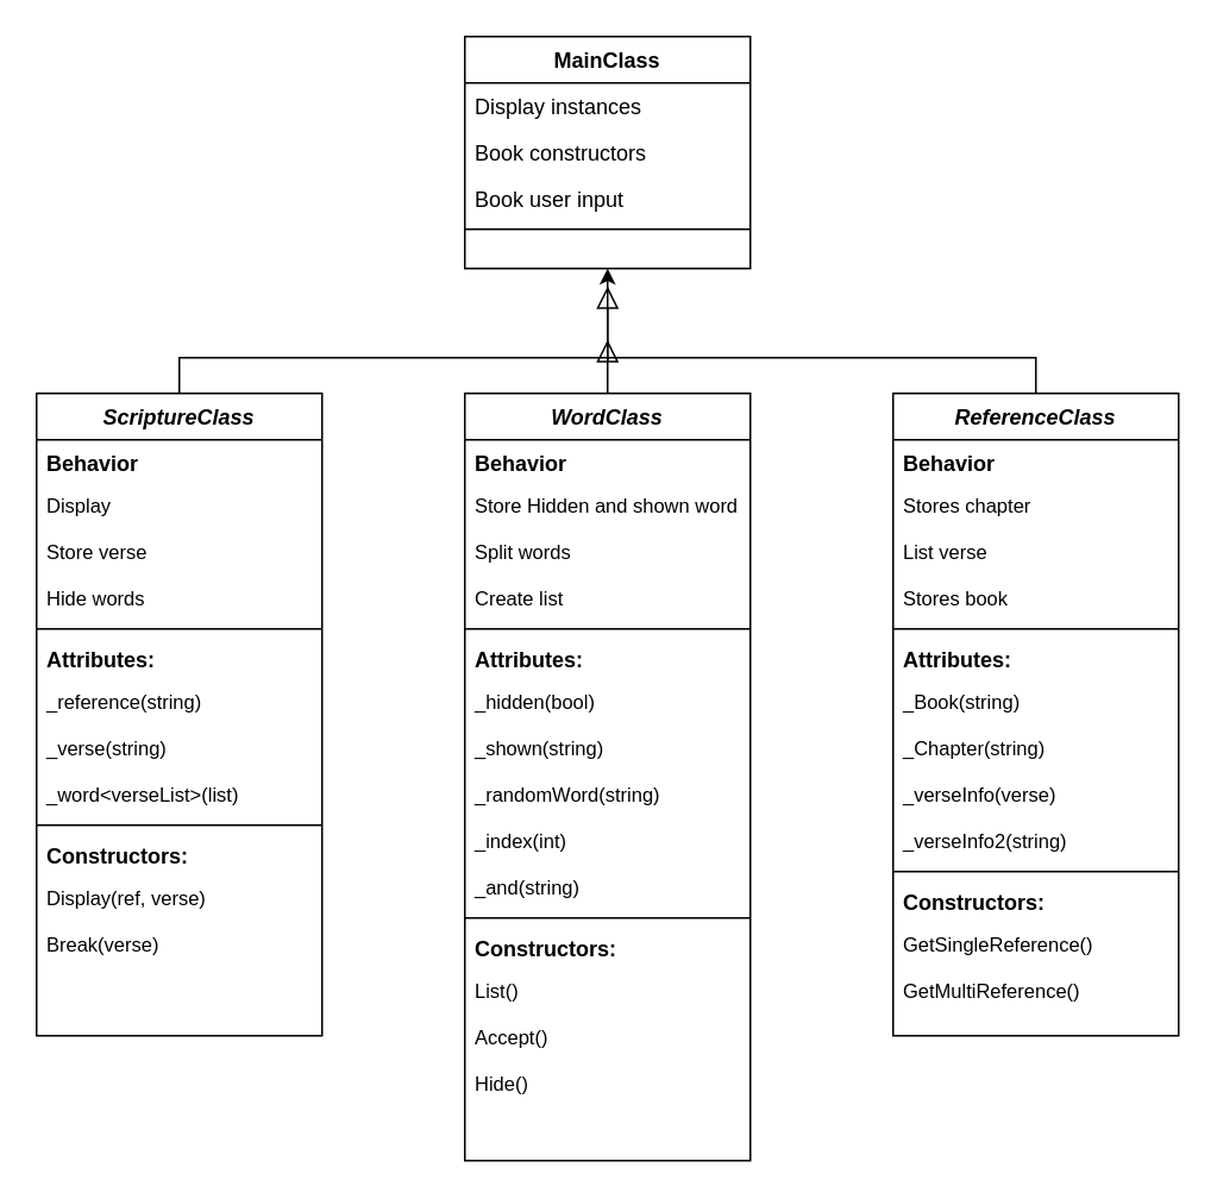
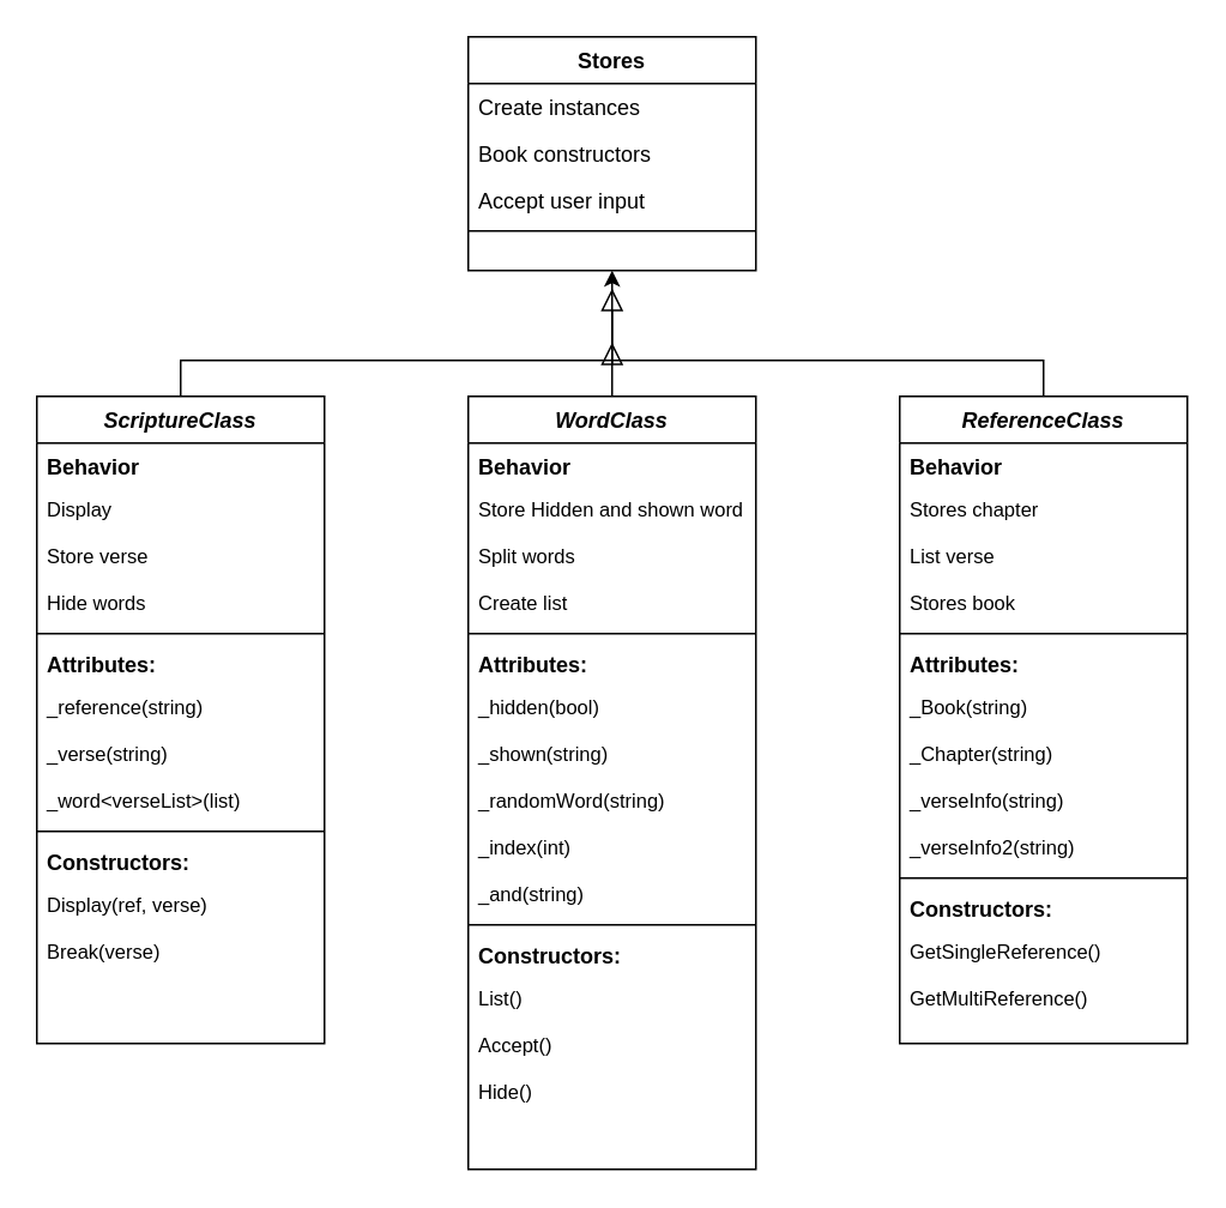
  <mxCell id="0" />
  <mxCell id="1" parent="0" />
  <mxCell id="2" value="ScriptureClass" style="swimlane;fontStyle=3;align=center;verticalAlign=top;childLayout=stackLayout;horizontal=1;startSize=26;horizontalStack=0;resizeParent=1;resizeLast=0;collapsible=1;marginBottom=0;rounded=0;shadow=0;strokeWidth=1;" parent="1" vertex="1"><mxGeometry x="20" y="220" width="160" height="360" as="geometry"><mxRectangle x="230" y="140" width="160" height="26" as="alternateBounds" /></mxGeometry></mxCell>
  <mxCell id="3" value="Behavior" style="text;align=left;verticalAlign=top;spacingLeft=4;spacingRight=4;overflow=hidden;rotatable=0;points=[[0,0.5],[1,0.5]];portConstraint=eastwest;fontStyle=1" parent="2" vertex="1"><mxGeometry y="26" width="160" height="24" as="geometry" /></mxCell>
  <mxCell id="4" value="Display" style="text;align=left;verticalAlign=top;spacingLeft=4;spacingRight=4;overflow=hidden;rotatable=0;points=[[0,0.5],[1,0.5]];portConstraint=eastwest;fontSize=11;" vertex="1" parent="2"><mxGeometry y="50" width="160" height="26" as="geometry" /></mxCell>
  <mxCell id="5" value="Store verse" style="text;align=left;verticalAlign=top;spacingLeft=4;spacingRight=4;overflow=hidden;rotatable=0;points=[[0,0.5],[1,0.5]];portConstraint=eastwest;fontSize=11;" vertex="1" parent="2"><mxGeometry y="76" width="160" height="26" as="geometry" /></mxCell>
  <mxCell id="6" value="Hide words" style="text;align=left;verticalAlign=top;spacingLeft=4;spacingRight=4;overflow=hidden;rotatable=0;points=[[0,0.5],[1,0.5]];portConstraint=eastwest;fontSize=11;" parent="2" vertex="1"><mxGeometry y="102" width="160" height="26" as="geometry" /></mxCell>
  <mxCell id="7" value="" style="line;html=1;strokeWidth=1;align=left;verticalAlign=middle;spacingTop=-1;spacingLeft=3;spacingRight=3;rotatable=0;labelPosition=right;points=[];portConstraint=eastwest;" parent="2" vertex="1"><mxGeometry y="128" width="160" height="8" as="geometry" /></mxCell>
  <mxCell id="8" value="Attributes:" style="text;align=left;verticalAlign=top;spacingLeft=4;spacingRight=4;overflow=hidden;rotatable=0;points=[[0,0.5],[1,0.5]];portConstraint=eastwest;fontStyle=1" vertex="1" parent="2"><mxGeometry y="136" width="160" height="24" as="geometry" /></mxCell>
  <mxCell id="9" value="_reference(string)" style="text;align=left;verticalAlign=top;spacingLeft=4;spacingRight=4;overflow=hidden;rotatable=0;points=[[0,0.5],[1,0.5]];portConstraint=eastwest;rounded=0;shadow=0;html=0;fontSize=11;" parent="2" vertex="1"><mxGeometry y="160" width="160" height="26" as="geometry" /></mxCell>
  <mxCell id="10" value="_verse(string)" style="text;align=left;verticalAlign=top;spacingLeft=4;spacingRight=4;overflow=hidden;rotatable=0;points=[[0,0.5],[1,0.5]];portConstraint=eastwest;rounded=0;shadow=0;html=0;fontSize=11;" parent="2" vertex="1"><mxGeometry y="186" width="160" height="26" as="geometry" /></mxCell>
  <mxCell id="11" value="_word&lt;verseList&gt;(list)" style="text;align=left;verticalAlign=top;spacingLeft=4;spacingRight=4;overflow=hidden;rotatable=0;points=[[0,0.5],[1,0.5]];portConstraint=eastwest;rounded=0;shadow=0;html=0;fontSize=11;" vertex="1" parent="2"><mxGeometry y="212" width="160" height="26" as="geometry" /></mxCell>
  <mxCell id="12" value="" style="line;html=1;strokeWidth=1;align=left;verticalAlign=middle;spacingTop=-1;spacingLeft=3;spacingRight=3;rotatable=0;labelPosition=right;points=[];portConstraint=eastwest;" vertex="1" parent="2"><mxGeometry y="238" width="160" height="8" as="geometry" /></mxCell>
  <mxCell id="13" value="Constructors:" style="text;align=left;verticalAlign=top;spacingLeft=4;spacingRight=4;overflow=hidden;rotatable=0;points=[[0,0.5],[1,0.5]];portConstraint=eastwest;fontStyle=1" vertex="1" parent="2"><mxGeometry y="246" width="160" height="24" as="geometry" /></mxCell>
  <mxCell id="14" value="Display(ref, verse)" style="text;align=left;verticalAlign=top;spacingLeft=4;spacingRight=4;overflow=hidden;rotatable=0;points=[[0,0.5],[1,0.5]];portConstraint=eastwest;rounded=0;shadow=0;html=0;fontSize=11;" vertex="1" parent="2"><mxGeometry y="270" width="160" height="26" as="geometry" /></mxCell>
  <mxCell id="15" value="Break(verse)" style="text;align=left;verticalAlign=top;spacingLeft=4;spacingRight=4;overflow=hidden;rotatable=0;points=[[0,0.5],[1,0.5]];portConstraint=eastwest;rounded=0;shadow=0;html=0;fontSize=11;" vertex="1" parent="2"><mxGeometry y="296" width="160" height="26" as="geometry" /></mxCell>
  <mxCell id="16" value="" style="endArrow=block;endSize=10;endFill=0;shadow=0;strokeWidth=1;rounded=0;edgeStyle=elbowEdgeStyle;elbow=vertical;exitX=0.5;exitY=0;exitDx=0;exitDy=0;" parent="1" source="2" edge="1"><mxGeometry width="160" relative="1" as="geometry"><mxPoint x="120" y="190" as="sourcePoint" /><mxPoint x="340" y="190" as="targetPoint" /><Array as="points"><mxPoint x="100" y="200" /></Array></mxGeometry></mxCell>
- <mxCell id="17" value="MainClass" style="swimlane;fontStyle=1;align=center;verticalAlign=top;childLayout=stackLayout;horizontal=1;startSize=26;horizontalStack=0;resizeParent=1;resizeLast=0;collapsible=1;marginBottom=0;rounded=0;shadow=0;strokeWidth=1;" parent="1" vertex="1"><mxGeometry x="260" y="20" width="160" height="130" as="geometry"><mxRectangle x="340" y="380" width="170" height="26" as="alternateBounds" /></mxGeometry></mxCell>
- <mxCell id="18" value="Display instances" style="text;align=left;verticalAlign=top;spacingLeft=4;spacingRight=4;overflow=hidden;rotatable=0;points=[[0,0.5],[1,0.5]];portConstraint=eastwest;" parent="17" vertex="1"><mxGeometry y="26" width="160" height="26" as="geometry" /></mxCell>
+ <mxCell id="17" value="Stores" style="swimlane;fontStyle=1;align=center;verticalAlign=top;childLayout=stackLayout;horizontal=1;startSize=26;horizontalStack=0;resizeParent=1;resizeLast=0;collapsible=1;marginBottom=0;rounded=0;shadow=0;strokeWidth=1;" parent="1" vertex="1"><mxGeometry x="260" y="20" width="160" height="130" as="geometry"><mxRectangle x="340" y="380" width="170" height="26" as="alternateBounds" /></mxGeometry></mxCell>
+ <mxCell id="18" value="Create instances" style="text;align=left;verticalAlign=top;spacingLeft=4;spacingRight=4;overflow=hidden;rotatable=0;points=[[0,0.5],[1,0.5]];portConstraint=eastwest;" parent="17" vertex="1"><mxGeometry y="26" width="160" height="26" as="geometry" /></mxCell>
  <mxCell id="19" value="Book constructors" style="text;align=left;verticalAlign=top;spacingLeft=4;spacingRight=4;overflow=hidden;rotatable=0;points=[[0,0.5],[1,0.5]];portConstraint=eastwest;" vertex="1" parent="17"><mxGeometry y="52" width="160" height="26" as="geometry" /></mxCell>
- <mxCell id="20" value="Book user input" style="text;align=left;verticalAlign=top;spacingLeft=4;spacingRight=4;overflow=hidden;rotatable=0;points=[[0,0.5],[1,0.5]];portConstraint=eastwest;" vertex="1" parent="17"><mxGeometry y="78" width="160" height="26" as="geometry" /></mxCell>
+ <mxCell id="20" value="Accept user input" style="text;align=left;verticalAlign=top;spacingLeft=4;spacingRight=4;overflow=hidden;rotatable=0;points=[[0,0.5],[1,0.5]];portConstraint=eastwest;" vertex="1" parent="17"><mxGeometry y="78" width="160" height="26" as="geometry" /></mxCell>
  <mxCell id="21" value="" style="line;html=1;strokeWidth=1;align=left;verticalAlign=middle;spacingTop=-1;spacingLeft=3;spacingRight=3;rotatable=0;labelPosition=right;points=[];portConstraint=eastwest;" parent="17" vertex="1"><mxGeometry y="104" width="160" height="8" as="geometry" /></mxCell>
  <mxCell id="22" style="edgeStyle=orthogonalEdgeStyle;rounded=0;orthogonalLoop=1;jettySize=auto;html=1;" edge="1" parent="1" source="23"><mxGeometry relative="1" as="geometry"><mxPoint x="340" y="150" as="targetPoint" /></mxGeometry></mxCell>
  <mxCell id="23" value="WordClass" style="swimlane;fontStyle=3;align=center;verticalAlign=top;childLayout=stackLayout;horizontal=1;startSize=26;horizontalStack=0;resizeParent=1;resizeLast=0;collapsible=1;marginBottom=0;rounded=0;shadow=0;strokeWidth=1;" vertex="1" parent="1"><mxGeometry x="260" y="220" width="160" height="430" as="geometry"><mxRectangle x="230" y="140" width="160" height="26" as="alternateBounds" /></mxGeometry></mxCell>
  <mxCell id="24" value="Behavior" style="text;align=left;verticalAlign=top;spacingLeft=4;spacingRight=4;overflow=hidden;rotatable=0;points=[[0,0.5],[1,0.5]];portConstraint=eastwest;fontStyle=1" vertex="1" parent="23"><mxGeometry y="26" width="160" height="24" as="geometry" /></mxCell>
  <mxCell id="25" value="Store Hidden and shown word" style="text;align=left;verticalAlign=top;spacingLeft=4;spacingRight=4;overflow=hidden;rotatable=0;points=[[0,0.5],[1,0.5]];portConstraint=eastwest;fontSize=11;" vertex="1" parent="23"><mxGeometry y="50" width="160" height="26" as="geometry" /></mxCell>
  <mxCell id="26" value="Split words" style="text;align=left;verticalAlign=top;spacingLeft=4;spacingRight=4;overflow=hidden;rotatable=0;points=[[0,0.5],[1,0.5]];portConstraint=eastwest;fontSize=11;" vertex="1" parent="23"><mxGeometry y="76" width="160" height="26" as="geometry" /></mxCell>
  <mxCell id="27" value="Create list" style="text;align=left;verticalAlign=top;spacingLeft=4;spacingRight=4;overflow=hidden;rotatable=0;points=[[0,0.5],[1,0.5]];portConstraint=eastwest;fontSize=11;" vertex="1" parent="23"><mxGeometry y="102" width="160" height="26" as="geometry" /></mxCell>
  <mxCell id="28" value="" style="line;html=1;strokeWidth=1;align=left;verticalAlign=middle;spacingTop=-1;spacingLeft=3;spacingRight=3;rotatable=0;labelPosition=right;points=[];portConstraint=eastwest;" vertex="1" parent="23"><mxGeometry y="128" width="160" height="8" as="geometry" /></mxCell>
  <mxCell id="29" value="Attributes:" style="text;align=left;verticalAlign=top;spacingLeft=4;spacingRight=4;overflow=hidden;rotatable=0;points=[[0,0.5],[1,0.5]];portConstraint=eastwest;fontStyle=1" vertex="1" parent="23"><mxGeometry y="136" width="160" height="24" as="geometry" /></mxCell>
  <mxCell id="30" value="_hidden(bool)" style="text;align=left;verticalAlign=top;spacingLeft=4;spacingRight=4;overflow=hidden;rotatable=0;points=[[0,0.5],[1,0.5]];portConstraint=eastwest;rounded=0;shadow=0;html=0;fontSize=11;" vertex="1" parent="23"><mxGeometry y="160" width="160" height="26" as="geometry" /></mxCell>
  <mxCell id="31" value="_shown(string)" style="text;align=left;verticalAlign=top;spacingLeft=4;spacingRight=4;overflow=hidden;rotatable=0;points=[[0,0.5],[1,0.5]];portConstraint=eastwest;rounded=0;shadow=0;html=0;fontSize=11;" vertex="1" parent="23"><mxGeometry y="186" width="160" height="26" as="geometry" /></mxCell>
  <mxCell id="32" value="_randomWord(string)" style="text;align=left;verticalAlign=top;spacingLeft=4;spacingRight=4;overflow=hidden;rotatable=0;points=[[0,0.5],[1,0.5]];portConstraint=eastwest;rounded=0;shadow=0;html=0;fontSize=11;" vertex="1" parent="23"><mxGeometry y="212" width="160" height="26" as="geometry" /></mxCell>
  <mxCell id="33" value="_index(int)" style="text;align=left;verticalAlign=top;spacingLeft=4;spacingRight=4;overflow=hidden;rotatable=0;points=[[0,0.5],[1,0.5]];portConstraint=eastwest;rounded=0;shadow=0;html=0;fontSize=11;" vertex="1" parent="23"><mxGeometry y="238" width="160" height="26" as="geometry" /></mxCell>
  <mxCell id="34" value="_and(string)" style="text;align=left;verticalAlign=top;spacingLeft=4;spacingRight=4;overflow=hidden;rotatable=0;points=[[0,0.5],[1,0.5]];portConstraint=eastwest;rounded=0;shadow=0;html=0;fontSize=11;" vertex="1" parent="23"><mxGeometry y="264" width="160" height="26" as="geometry" /></mxCell>
  <mxCell id="35" value="" style="line;html=1;strokeWidth=1;align=left;verticalAlign=middle;spacingTop=-1;spacingLeft=3;spacingRight=3;rotatable=0;labelPosition=right;points=[];portConstraint=eastwest;" vertex="1" parent="23"><mxGeometry y="290" width="160" height="8" as="geometry" /></mxCell>
  <mxCell id="36" value="Constructors:" style="text;align=left;verticalAlign=top;spacingLeft=4;spacingRight=4;overflow=hidden;rotatable=0;points=[[0,0.5],[1,0.5]];portConstraint=eastwest;fontStyle=1" vertex="1" parent="23"><mxGeometry y="298" width="160" height="24" as="geometry" /></mxCell>
  <mxCell id="37" value="List()" style="text;align=left;verticalAlign=top;spacingLeft=4;spacingRight=4;overflow=hidden;rotatable=0;points=[[0,0.5],[1,0.5]];portConstraint=eastwest;rounded=0;shadow=0;html=0;fontSize=11;" vertex="1" parent="23"><mxGeometry y="322" width="160" height="26" as="geometry" /></mxCell>
  <mxCell id="38" value="Accept()" style="text;align=left;verticalAlign=top;spacingLeft=4;spacingRight=4;overflow=hidden;rotatable=0;points=[[0,0.5],[1,0.5]];portConstraint=eastwest;rounded=0;shadow=0;html=0;fontSize=11;" vertex="1" parent="23"><mxGeometry y="348" width="160" height="26" as="geometry" /></mxCell>
  <mxCell id="39" value="Hide()" style="text;align=left;verticalAlign=top;spacingLeft=4;spacingRight=4;overflow=hidden;rotatable=0;points=[[0,0.5],[1,0.5]];portConstraint=eastwest;rounded=0;shadow=0;html=0;fontSize=11;" vertex="1" parent="23"><mxGeometry y="374" width="160" height="26" as="geometry" /></mxCell>
  <mxCell id="40" value="ReferenceClass" style="swimlane;fontStyle=3;align=center;verticalAlign=top;childLayout=stackLayout;horizontal=1;startSize=26;horizontalStack=0;resizeParent=1;resizeLast=0;collapsible=1;marginBottom=0;rounded=0;shadow=0;strokeWidth=1;" vertex="1" parent="1"><mxGeometry x="500" y="220" width="160" height="360" as="geometry"><mxRectangle x="230" y="140" width="160" height="26" as="alternateBounds" /></mxGeometry></mxCell>
  <mxCell id="41" value="Behavior" style="text;align=left;verticalAlign=top;spacingLeft=4;spacingRight=4;overflow=hidden;rotatable=0;points=[[0,0.5],[1,0.5]];portConstraint=eastwest;fontStyle=1" vertex="1" parent="40"><mxGeometry y="26" width="160" height="24" as="geometry" /></mxCell>
  <mxCell id="42" value="Stores chapter" style="text;align=left;verticalAlign=top;spacingLeft=4;spacingRight=4;overflow=hidden;rotatable=0;points=[[0,0.5],[1,0.5]];portConstraint=eastwest;fontSize=11;" vertex="1" parent="40"><mxGeometry y="50" width="160" height="26" as="geometry" /></mxCell>
  <mxCell id="43" value="List verse" style="text;align=left;verticalAlign=top;spacingLeft=4;spacingRight=4;overflow=hidden;rotatable=0;points=[[0,0.5],[1,0.5]];portConstraint=eastwest;fontSize=11;" vertex="1" parent="40"><mxGeometry y="76" width="160" height="26" as="geometry" /></mxCell>
  <mxCell id="44" value="Stores book" style="text;align=left;verticalAlign=top;spacingLeft=4;spacingRight=4;overflow=hidden;rotatable=0;points=[[0,0.5],[1,0.5]];portConstraint=eastwest;fontSize=11;" vertex="1" parent="40"><mxGeometry y="102" width="160" height="26" as="geometry" /></mxCell>
  <mxCell id="45" value="" style="line;html=1;strokeWidth=1;align=left;verticalAlign=middle;spacingTop=-1;spacingLeft=3;spacingRight=3;rotatable=0;labelPosition=right;points=[];portConstraint=eastwest;" vertex="1" parent="40"><mxGeometry y="128" width="160" height="8" as="geometry" /></mxCell>
  <mxCell id="46" value="Attributes:" style="text;align=left;verticalAlign=top;spacingLeft=4;spacingRight=4;overflow=hidden;rotatable=0;points=[[0,0.5],[1,0.5]];portConstraint=eastwest;fontStyle=1" vertex="1" parent="40"><mxGeometry y="136" width="160" height="24" as="geometry" /></mxCell>
  <mxCell id="47" value="_Book(string)" style="text;align=left;verticalAlign=top;spacingLeft=4;spacingRight=4;overflow=hidden;rotatable=0;points=[[0,0.5],[1,0.5]];portConstraint=eastwest;rounded=0;shadow=0;html=0;fontSize=11;fontStyle=0" vertex="1" parent="40"><mxGeometry y="160" width="160" height="26" as="geometry" /></mxCell>
  <mxCell id="48" value="_Chapter(string)" style="text;align=left;verticalAlign=top;spacingLeft=4;spacingRight=4;overflow=hidden;rotatable=0;points=[[0,0.5],[1,0.5]];portConstraint=eastwest;rounded=0;shadow=0;html=0;fontSize=11;" vertex="1" parent="40"><mxGeometry y="186" width="160" height="26" as="geometry" /></mxCell>
- <mxCell id="49" value="_verseInfo(verse)" style="text;align=left;verticalAlign=top;spacingLeft=4;spacingRight=4;overflow=hidden;rotatable=0;points=[[0,0.5],[1,0.5]];portConstraint=eastwest;rounded=0;shadow=0;html=0;fontSize=11;" vertex="1" parent="40"><mxGeometry y="212" width="160" height="26" as="geometry" /></mxCell>
+ <mxCell id="49" value="_verseInfo(string)" style="text;align=left;verticalAlign=top;spacingLeft=4;spacingRight=4;overflow=hidden;rotatable=0;points=[[0,0.5],[1,0.5]];portConstraint=eastwest;rounded=0;shadow=0;html=0;fontSize=11;" vertex="1" parent="40"><mxGeometry y="212" width="160" height="26" as="geometry" /></mxCell>
  <mxCell id="50" value="_verseInfo2(string)" style="text;align=left;verticalAlign=top;spacingLeft=4;spacingRight=4;overflow=hidden;rotatable=0;points=[[0,0.5],[1,0.5]];portConstraint=eastwest;rounded=0;shadow=0;html=0;fontSize=11;" vertex="1" parent="40"><mxGeometry y="238" width="160" height="26" as="geometry" /></mxCell>
  <mxCell id="51" value="" style="line;html=1;strokeWidth=1;align=left;verticalAlign=middle;spacingTop=-1;spacingLeft=3;spacingRight=3;rotatable=0;labelPosition=right;points=[];portConstraint=eastwest;" vertex="1" parent="40"><mxGeometry y="264" width="160" height="8" as="geometry" /></mxCell>
  <mxCell id="52" value="Constructors:" style="text;align=left;verticalAlign=top;spacingLeft=4;spacingRight=4;overflow=hidden;rotatable=0;points=[[0,0.5],[1,0.5]];portConstraint=eastwest;fontStyle=1" vertex="1" parent="40"><mxGeometry y="272" width="160" height="24" as="geometry" /></mxCell>
  <mxCell id="53" value="GetSingleReference()" style="text;align=left;verticalAlign=top;spacingLeft=4;spacingRight=4;overflow=hidden;rotatable=0;points=[[0,0.5],[1,0.5]];portConstraint=eastwest;rounded=0;shadow=0;html=0;fontSize=11;" vertex="1" parent="40"><mxGeometry y="296" width="160" height="26" as="geometry" /></mxCell>
  <mxCell id="54" value="GetMultiReference()" style="text;align=left;verticalAlign=top;spacingLeft=4;spacingRight=4;overflow=hidden;rotatable=0;points=[[0,0.5],[1,0.5]];portConstraint=eastwest;rounded=0;shadow=0;html=0;fontSize=11;" vertex="1" parent="40"><mxGeometry y="322" width="160" height="26" as="geometry" /></mxCell>
  <mxCell id="55" value="" style="endArrow=block;endSize=10;endFill=0;shadow=0;strokeWidth=1;rounded=0;edgeStyle=elbowEdgeStyle;elbow=vertical;exitX=0.5;exitY=0;exitDx=0;exitDy=0;" edge="1" parent="1" source="40"><mxGeometry width="160" relative="1" as="geometry"><mxPoint x="580" y="190" as="sourcePoint" /><mxPoint x="340" y="160" as="targetPoint" /><Array as="points"><mxPoint x="470" y="200" /></Array></mxGeometry></mxCell>
